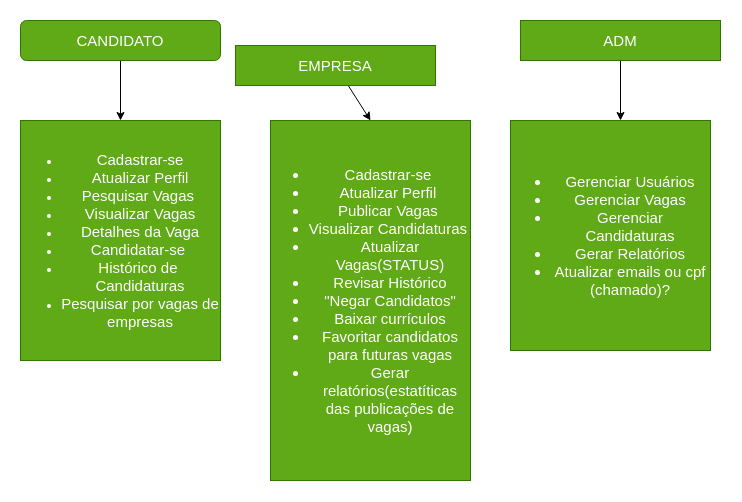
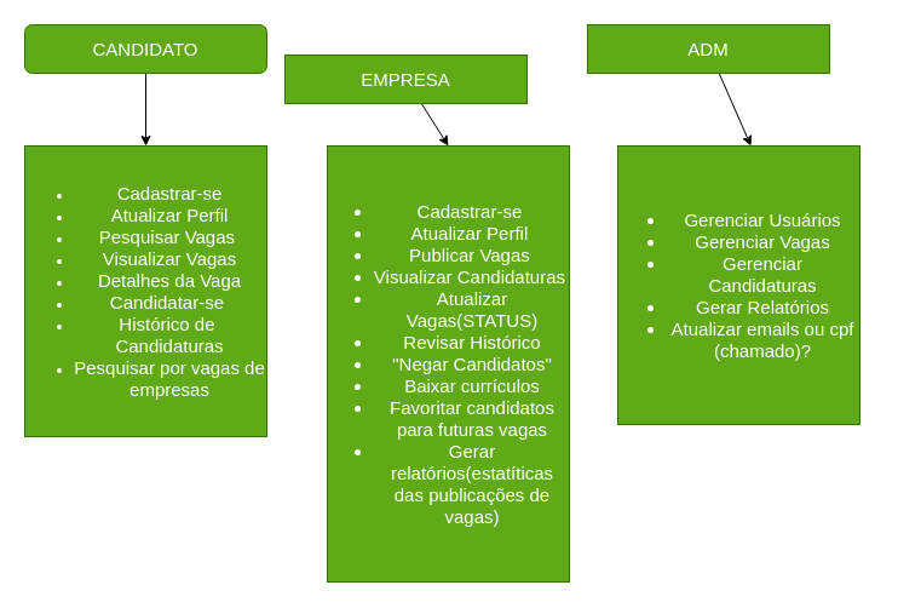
  <mxCell id="0" />
  <mxCell id="1" parent="0" />
  <mxCell id="2" style="edgeStyle=none;html=1;fontSize=15;" edge="1" parent="1" source="3"><mxGeometry relative="1" as="geometry"><mxPoint x="120" y="120" as="targetPoint" /></mxGeometry></mxCell>
  <mxCell id="3" value="&lt;font style=&quot;font-size: 15px;&quot;&gt;CANDIDATO&lt;/font&gt;" style="whiteSpace=wrap;html=1;fillColor=#60a917;fontColor=#ffffff;strokeColor=#2D7600;rounded=1;" vertex="1" parent="1"><mxGeometry x="20" y="20" width="200" height="40" as="geometry" /></mxCell>
  <mxCell id="4" value="&lt;ul&gt;&lt;li&gt;&lt;font style=&quot;font-size: 15px;&quot;&gt;Cadastrar-se &lt;/font&gt;&lt;/li&gt;&lt;li&gt;&lt;font style=&quot;font-size: 15px;&quot;&gt;Atualizar Perfil &lt;/font&gt;&lt;/li&gt;&lt;li&gt;&lt;font style=&quot;font-size: 15px;&quot;&gt;Pesquisar Vagas&amp;nbsp; &lt;/font&gt;&lt;/li&gt;&lt;li&gt;&lt;font style=&quot;font-size: 15px;&quot;&gt;Visualizar Vagas&lt;/font&gt;&lt;/li&gt;&lt;li&gt;&lt;span style=&quot;font-size: 15px; background-color: initial;&quot;&gt;Detalhes da Vaga&lt;/span&gt;&lt;/li&gt;&lt;li&gt;&lt;span style=&quot;font-size: 15px; background-color: initial;&quot;&gt;Candidatar-se&amp;nbsp;&lt;/span&gt;&lt;/li&gt;&lt;li&gt;&lt;font style=&quot;font-size: 15px;&quot;&gt;Histórico de&amp;nbsp; Candidaturas&lt;/font&gt;&lt;/li&gt;&lt;li&gt;&lt;span style=&quot;font-size: 15px;&quot;&gt;Pesquisar por vagas de empresas&lt;/span&gt;&lt;/li&gt;&lt;/ul&gt;" style="whiteSpace=wrap;html=1;fillColor=#60a917;fontColor=#ffffff;strokeColor=#2D7600;" vertex="1" parent="1"><mxGeometry x="20" y="120" width="200" height="240" as="geometry" /></mxCell>
  <mxCell id="5" style="edgeStyle=none;html=1;fontSize=15;" edge="1" parent="1" source="6"><mxGeometry relative="1" as="geometry"><mxPoint x="370" y="120" as="targetPoint" /></mxGeometry></mxCell>
  <mxCell id="6" value="&lt;span style=&quot;font-size: 15px;&quot;&gt;EMPRESA&lt;/span&gt;" style="whiteSpace=wrap;html=1;fillColor=#60a917;fontColor=#ffffff;strokeColor=#2D7600;" vertex="1" parent="1"><mxGeometry x="235" y="45" width="200" height="40" as="geometry" /></mxCell>
  <mxCell id="7" value="&lt;ul style=&quot;font-size: 15px;&quot;&gt;&lt;li&gt;&lt;font style=&quot;font-size: 15px;&quot;&gt;Cadastrar-se&amp;nbsp;&lt;/font&gt;&lt;/li&gt;&lt;li&gt;&lt;font style=&quot;font-size: 15px;&quot;&gt;Atualizar Perfil&amp;nbsp;&lt;/font&gt;&lt;/li&gt;&lt;li&gt;&lt;font style=&quot;font-size: 15px;&quot;&gt;Publicar Vagas&amp;nbsp;&lt;/font&gt;&lt;/li&gt;&lt;li&gt;&lt;font style=&quot;font-size: 15px;&quot;&gt;Visualizar&amp;nbsp;&lt;/font&gt;Candidaturas&amp;nbsp;&lt;/li&gt;&lt;li&gt;Atualizar Vagas(STATUS)&lt;/li&gt;&lt;li&gt;Revisar Histórico&lt;/li&gt;&lt;li&gt;&quot;Negar Candidatos&quot;&lt;/li&gt;&lt;li&gt;Baixar currículos&lt;/li&gt;&lt;li&gt;Favoritar candidatos para futuras vagas&lt;/li&gt;&lt;li&gt;Gerar relatórios(estatíticas das publicações de vagas)&lt;/li&gt;&lt;/ul&gt;" style="whiteSpace=wrap;html=1;fillColor=#60a917;fontColor=#ffffff;strokeColor=#2D7600;" vertex="1" parent="1"><mxGeometry x="270" y="120" width="200" height="360" as="geometry" /></mxCell>
  <mxCell id="8" style="edgeStyle=none;html=1;fontSize=15;" edge="1" parent="1" source="9"><mxGeometry relative="1" as="geometry"><mxPoint x="620" y="120" as="targetPoint" /></mxGeometry></mxCell>
- <mxCell id="9" value="&lt;span style=&quot;font-size: 15px;&quot;&gt;ADM&lt;/span&gt;" style="whiteSpace=wrap;html=1;fillColor=#60a917;fontColor=#ffffff;strokeColor=#2D7600;" vertex="1" parent="1"><mxGeometry x="520" y="20" width="200" height="40" as="geometry" /></mxCell>
+ <mxCell id="9" value="&lt;span style=&quot;font-size: 15px;&quot;&gt;ADM&lt;/span&gt;" style="whiteSpace=wrap;html=1;fillColor=#60a917;fontColor=#ffffff;strokeColor=#2D7600;" vertex="1" parent="1"><mxGeometry x="485" y="20" width="200" height="40" as="geometry" /></mxCell>
  <mxCell id="10" value="&lt;ul style=&quot;font-size: 15px;&quot;&gt;&lt;li&gt;Gerenciar Usuários&lt;/li&gt;&lt;li&gt;Gerenciar Vagas&lt;/li&gt;&lt;li&gt;Gerenciar Candidaturas&lt;/li&gt;&lt;li&gt;Gerar Relatórios&lt;/li&gt;&lt;li&gt;Atualizar emails ou cpf (chamado)?&lt;/li&gt;&lt;/ul&gt;" style="whiteSpace=wrap;html=1;fillColor=#60a917;fontColor=#ffffff;strokeColor=#2D7600;" vertex="1" parent="1"><mxGeometry x="510" y="120" width="200" height="230" as="geometry" /></mxCell>
